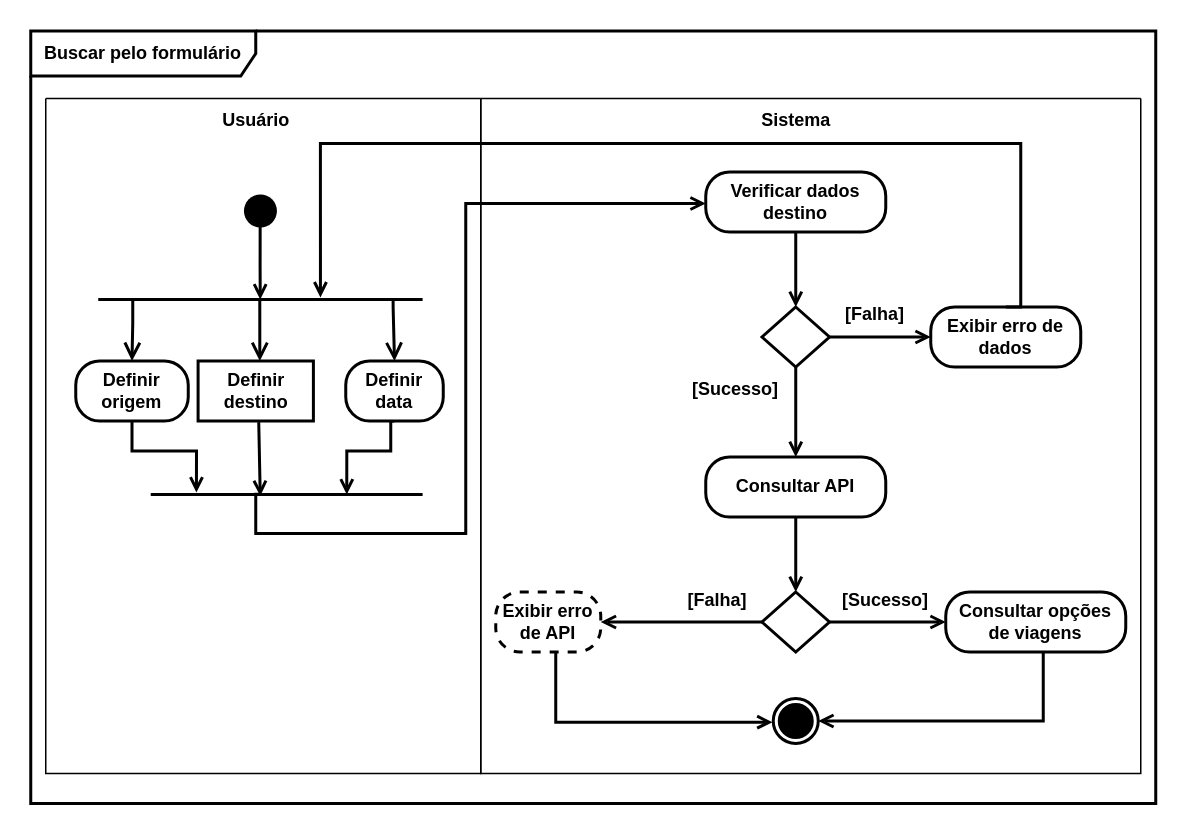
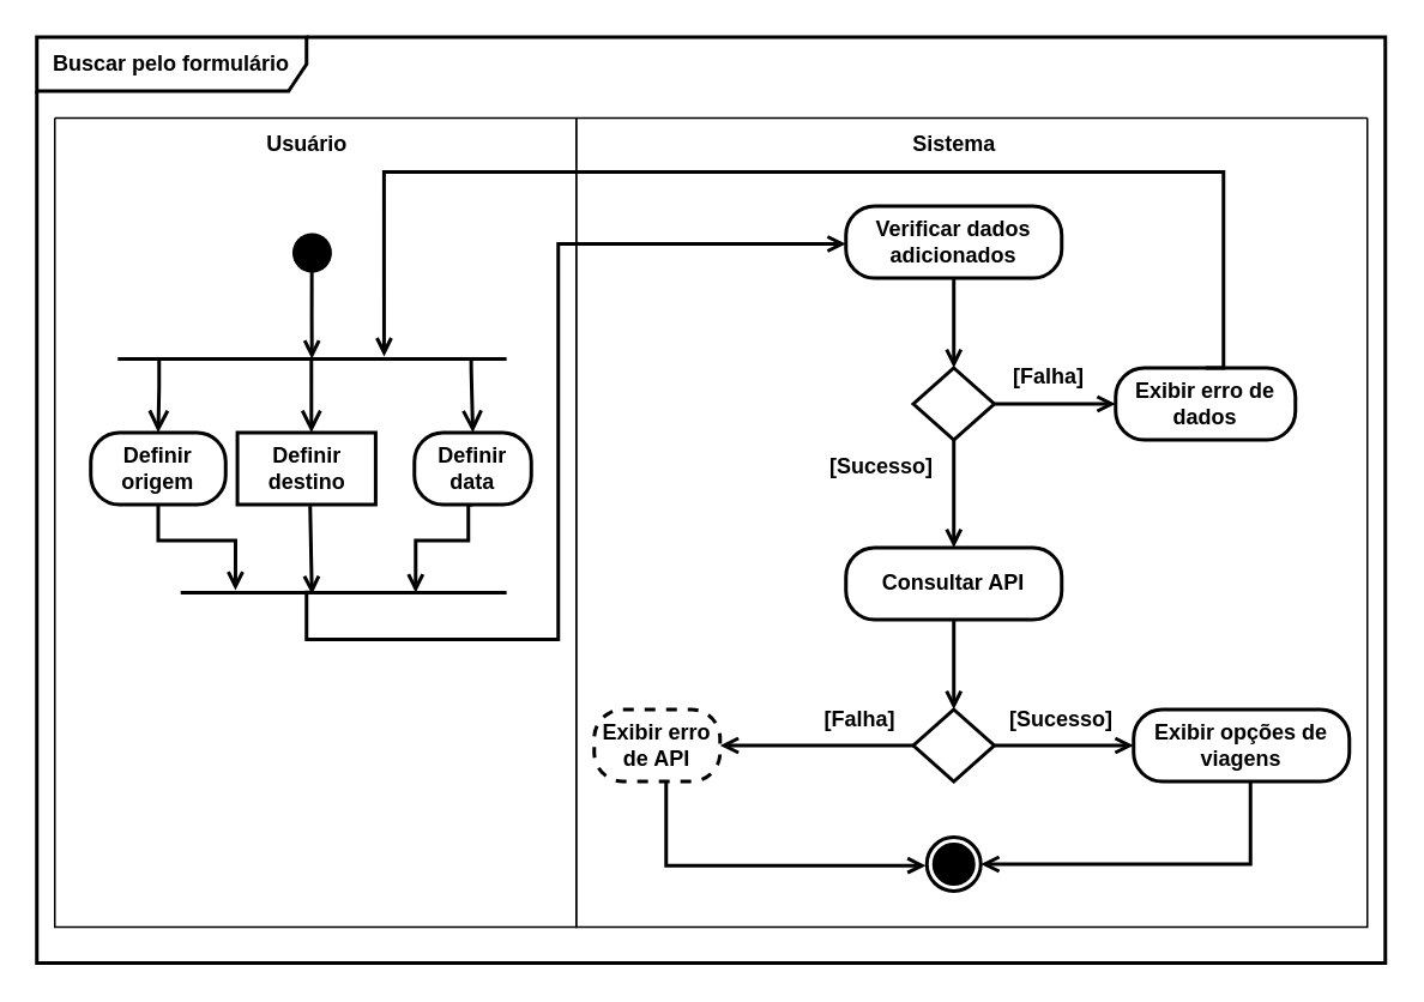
  <mxCell id="0" />
  <mxCell id="1" parent="0" />
  <mxCell id="2" value="Buscar pelo formulário" style="shape=umlFrame;whiteSpace=wrap;html=1;pointerEvents=0;width=150;height=30;strokeWidth=2;fontStyle=1" vertex="1" parent="1"><mxGeometry x="20" y="20" width="750" height="515" as="geometry" /></mxCell>
  <mxCell id="3" style="edgeStyle=orthogonalEdgeStyle;rounded=0;orthogonalLoop=1;jettySize=auto;html=1;endArrow=open;endFill=0;exitX=0.403;exitY=0.494;exitDx=0;exitDy=0;exitPerimeter=0;strokeWidth=2;" edge="1" parent="1" source="4"><mxGeometry relative="1" as="geometry"><Array as="points"><mxPoint x="170" y="329" /><mxPoint x="170" y="355" /><mxPoint x="310" y="355" /><mxPoint x="310" y="135" /><mxPoint x="470" y="135" /></Array><mxPoint x="232.319" y="939.152" as="sourcePoint" /><mxPoint x="470" y="135" as="targetPoint" /></mxGeometry></mxCell>
  <mxCell id="4" value="" style="line;strokeWidth=2;fillColor=none;align=left;verticalAlign=middle;spacingTop=-1;spacingLeft=3;spacingRight=3;rotatable=0;labelPosition=right;points=[];portConstraint=eastwest;strokeColor=inherit;fontStyle=1" vertex="1" parent="1"><mxGeometry x="100" y="310" width="181.25" height="38" as="geometry" /></mxCell>
  <mxCell id="5" value="" style="line;strokeWidth=2;fillColor=none;align=left;verticalAlign=middle;spacingTop=-1;spacingLeft=3;spacingRight=3;rotatable=0;labelPosition=right;points=[];portConstraint=eastwest;strokeColor=inherit;fontStyle=1" vertex="1" parent="1"><mxGeometry x="65" y="180" width="216.25" height="38" as="geometry" /></mxCell>
  <mxCell id="6" value="" style="endArrow=open;html=1;rounded=0;endFill=0;strokeWidth=2;fontStyle=1;exitX=0.526;exitY=1.019;exitDx=0;exitDy=0;exitPerimeter=0;" edge="1" parent="1" source="10"><mxGeometry width="50" height="50" relative="1" as="geometry"><mxPoint x="172.54" y="280" as="sourcePoint" /><mxPoint x="173" y="330" as="targetPoint" /></mxGeometry></mxCell>
  <mxCell id="7" value="" style="endArrow=open;html=1;rounded=0;entryX=0.721;entryY=0.501;entryDx=0;entryDy=0;entryPerimeter=0;endFill=0;strokeWidth=2;edgeStyle=orthogonalEdgeStyle;exitX=0.5;exitY=1;exitDx=0;exitDy=0;fontStyle=1" edge="1" parent="1" source="14" target="4"><mxGeometry width="50" height="50" relative="1" as="geometry"><mxPoint x="325" y="280" as="sourcePoint" /><mxPoint x="245" y="320" as="targetPoint" /><Array as="points"><mxPoint x="260" y="280" /><mxPoint x="260" y="300" /><mxPoint x="230" y="300" /><mxPoint x="230" y="329" /></Array></mxGeometry></mxCell>
  <mxCell id="8" value="" style="edgeStyle=orthogonalEdgeStyle;html=1;verticalAlign=bottom;endArrow=open;endSize=8;rounded=0;entryX=0.5;entryY=0;entryDx=0;entryDy=0;exitX=0.111;exitY=0.523;exitDx=0;exitDy=0;exitPerimeter=0;strokeWidth=2;fontStyle=1" edge="1" parent="1" source="5" target="15"><mxGeometry relative="1" as="geometry"><mxPoint x="28.68" y="239.96" as="targetPoint" /><Array as="points"><mxPoint x="88" y="200" /><mxPoint x="88" y="215" /><mxPoint x="88" y="215" /></Array><mxPoint x="45" y="210" as="sourcePoint" /></mxGeometry></mxCell>
  <mxCell id="9" value="" style="edgeStyle=orthogonalEdgeStyle;html=1;verticalAlign=bottom;endArrow=open;endSize=8;rounded=0;exitX=0.498;exitY=0.504;exitDx=0;exitDy=0;exitPerimeter=0;strokeWidth=2;fontStyle=1" edge="1" parent="1" source="5" target="10"><mxGeometry relative="1" as="geometry"><mxPoint x="173.19" y="240.56" as="targetPoint" /><Array as="points"><mxPoint x="173" y="220" /><mxPoint x="173" y="220" /></Array><mxPoint x="241" y="210" as="sourcePoint" /></mxGeometry></mxCell>
  <mxCell id="10" value="Definir destino" style="whiteSpace=wrap;html=1;arcSize=40;fontColor=#000000;fillColor=#FFFFFF;strokeColor=#000000;strokeWidth=2;fontStyle=1;rounded=0;" vertex="1" parent="1"><mxGeometry x="131.56" y="240" width="76.87" height="40" as="geometry" /></mxCell>
  <mxCell id="11" value="" style="edgeStyle=orthogonalEdgeStyle;html=1;verticalAlign=bottom;endArrow=open;endSize=8;rounded=0;strokeWidth=2;entryX=0.5;entryY=0;entryDx=0;entryDy=0;fontStyle=1;exitX=0.909;exitY=0.5;exitDx=0;exitDy=0;exitPerimeter=0;" edge="1" parent="1" source="5" target="14"><mxGeometry relative="1" as="geometry"><mxPoint x="322.5" y="240" as="targetPoint" /><Array as="points"><mxPoint x="262" y="205" /><mxPoint x="262" y="205" /></Array><mxPoint x="260" y="205" as="sourcePoint" /></mxGeometry></mxCell>
  <mxCell id="12" style="edgeStyle=orthogonalEdgeStyle;rounded=0;orthogonalLoop=1;jettySize=auto;html=1;entryX=0.168;entryY=0.464;entryDx=0;entryDy=0;entryPerimeter=0;strokeWidth=2;fontStyle=1;endArrow=open;endFill=0;" edge="1" parent="1" source="15" target="4"><mxGeometry relative="1" as="geometry"><Array as="points"><mxPoint x="88" y="300" /><mxPoint x="130" y="300" /><mxPoint x="130" y="328" /></Array></mxGeometry></mxCell>
  <mxCell id="13" style="edgeStyle=orthogonalEdgeStyle;rounded=0;orthogonalLoop=1;jettySize=auto;html=1;endArrow=open;endFill=0;strokeWidth=2;exitX=0.494;exitY=0.854;exitDx=0;exitDy=0;exitPerimeter=0;" edge="1" parent="1" source="16"><mxGeometry relative="1" as="geometry"><mxPoint x="173.13" y="155" as="sourcePoint" /><mxPoint x="173" y="199" as="targetPoint" /></mxGeometry></mxCell>
  <mxCell id="14" value="Definir data" style="rounded=1;whiteSpace=wrap;html=1;arcSize=40;fontColor=#000000;fillColor=#FFFFFF;strokeColor=#000000;strokeWidth=2;fontStyle=1" vertex="1" parent="1"><mxGeometry x="230" y="240" width="65" height="40" as="geometry" /></mxCell>
  <mxCell id="15" value="Definir origem" style="rounded=1;whiteSpace=wrap;html=1;arcSize=40;fontColor=#000000;fillColor=#FFFFFF;strokeColor=#000000;strokeWidth=2;fontStyle=1" vertex="1" parent="1"><mxGeometry x="50" y="240" width="75" height="40" as="geometry" /></mxCell>
  <mxCell id="16" value="" style="ellipse;html=1;shape=startState;fillColor=light-dark(#000000,#000000);strokeColor=none;strokeWidth=2;fontStyle=1" vertex="1" parent="1"><mxGeometry x="158.12" y="125" width="30" height="30" as="geometry" /></mxCell>
  <mxCell id="17" value="Usuário" style="text;html=1;align=center;verticalAlign=middle;resizable=0;points=[];autosize=1;strokeColor=none;fillColor=none;fontStyle=1" vertex="1" parent="1"><mxGeometry x="139.99" width="60" height="30" as="geometry" y="65" /></mxCell>
  <mxCell id="18" style="edgeStyle=orthogonalEdgeStyle;rounded=0;orthogonalLoop=1;jettySize=auto;html=1;entryX=0.5;entryY=0;entryDx=0;entryDy=0;endArrow=open;endFill=0;strokeWidth=2;" edge="1" parent="1" source="19" target="22"><mxGeometry relative="1" as="geometry" /></mxCell>
- <mxCell id="19" value="Verificar dados destino" style="rounded=1;whiteSpace=wrap;html=1;arcSize=40;fontColor=#000000;fillColor=#FFFFFF;strokeColor=#000000;strokeWidth=2;fontStyle=1" vertex="1" parent="1"><mxGeometry x="470" y="114" width="120" height="40" as="geometry" /></mxCell>
+ <mxCell id="19" value="Verificar dados adicionados" style="rounded=1;whiteSpace=wrap;html=1;arcSize=40;fontColor=#000000;fillColor=#FFFFFF;strokeColor=#000000;strokeWidth=2;fontStyle=1" vertex="1" parent="1"><mxGeometry x="470" y="114" width="120" height="40" as="geometry" /></mxCell>
  <mxCell id="20" style="edgeStyle=orthogonalEdgeStyle;rounded=0;orthogonalLoop=1;jettySize=auto;html=1;entryX=0;entryY=0.5;entryDx=0;entryDy=0;endArrow=open;endFill=0;strokeWidth=2;" edge="1" parent="1" source="22" target="23"><mxGeometry relative="1" as="geometry" /></mxCell>
  <mxCell id="21" style="edgeStyle=orthogonalEdgeStyle;rounded=0;orthogonalLoop=1;jettySize=auto;html=1;entryX=0.5;entryY=0;entryDx=0;entryDy=0;strokeWidth=2;endArrow=open;endFill=0;" edge="1" parent="1" source="22" target="25"><mxGeometry relative="1" as="geometry" /></mxCell>
  <mxCell id="22" value="" style="rhombus;whiteSpace=wrap;html=1;fontStyle=1;strokeWidth=2;container=0;" vertex="1" parent="1"><mxGeometry x="507.5" y="204" width="45" height="40" as="geometry" /></mxCell>
  <mxCell id="23" value="Exibir erro de dados" style="rounded=1;whiteSpace=wrap;html=1;arcSize=40;fontColor=#000000;fillColor=#FFFFFF;strokeColor=#000000;strokeWidth=2;fontStyle=1" vertex="1" parent="1"><mxGeometry x="620" y="204" width="100" height="40" as="geometry" /></mxCell>
  <mxCell id="24" style="edgeStyle=orthogonalEdgeStyle;rounded=0;orthogonalLoop=1;jettySize=auto;html=1;entryX=0.5;entryY=0;entryDx=0;entryDy=0;endArrow=open;endFill=0;strokeWidth=2;" edge="1" parent="1" source="25" target="32"><mxGeometry relative="1" as="geometry" /></mxCell>
  <mxCell id="25" value="Consultar API" style="rounded=1;whiteSpace=wrap;html=1;arcSize=40;fontColor=#000000;fillColor=#FFFFFF;strokeColor=#000000;strokeWidth=2;fontStyle=1" vertex="1" parent="1"><mxGeometry x="470" y="304" width="120" height="40" as="geometry" /></mxCell>
  <mxCell id="26" value="[Falha]" style="text;html=1;align=center;verticalAlign=middle;whiteSpace=wrap;rounded=0;strokeWidth=2;fontStyle=1" vertex="1" parent="1"><mxGeometry x="552.5" y="194" width="60" height="30" as="geometry" /></mxCell>
  <mxCell id="27" value="[Sucesso]" style="text;html=1;align=center;verticalAlign=middle;whiteSpace=wrap;rounded=0;strokeWidth=2;fontStyle=1" vertex="1" parent="1"><mxGeometry x="460" y="244" width="60" height="30" as="geometry" /></mxCell>
  <mxCell id="28" style="edgeStyle=orthogonalEdgeStyle;rounded=0;orthogonalLoop=1;jettySize=auto;html=1;entryX=-0.017;entryY=0.527;entryDx=0;entryDy=0;endArrow=open;endFill=0;strokeWidth=2;entryPerimeter=0;" edge="1" parent="1" source="29" target="40"><mxGeometry relative="1" as="geometry"><Array as="points"><mxPoint x="370" y="480" /><mxPoint x="515" y="480" /></Array></mxGeometry></mxCell>
  <mxCell id="29" value="Exibir erro de API" style="rounded=1;whiteSpace=wrap;html=1;arcSize=40;fontColor=#000000;fillColor=#FFFFFF;strokeColor=#000000;strokeWidth=2;fontStyle=1;dashed=1;" vertex="1" parent="1"><mxGeometry x="330" y="394" width="70" height="40" as="geometry" /></mxCell>
  <mxCell id="30" style="edgeStyle=orthogonalEdgeStyle;rounded=0;orthogonalLoop=1;jettySize=auto;html=1;endArrow=open;endFill=0;strokeWidth=2;" edge="1" parent="1" source="32" target="34"><mxGeometry relative="1" as="geometry" /></mxCell>
  <mxCell id="31" style="edgeStyle=orthogonalEdgeStyle;rounded=0;orthogonalLoop=1;jettySize=auto;html=1;endArrow=open;endFill=0;strokeWidth=2;" edge="1" parent="1" source="32" target="29"><mxGeometry relative="1" as="geometry" /></mxCell>
  <mxCell id="32" value="" style="rhombus;whiteSpace=wrap;html=1;fontStyle=1;strokeWidth=2;container=0;" vertex="1" parent="1"><mxGeometry x="507.5" y="394" width="45" height="40" as="geometry" /></mxCell>
  <mxCell id="33" style="edgeStyle=orthogonalEdgeStyle;rounded=0;orthogonalLoop=1;jettySize=auto;html=1;entryX=1;entryY=0.5;entryDx=0;entryDy=0;endArrow=open;endFill=0;strokeWidth=2;" edge="1" parent="1" target="40"><mxGeometry relative="1" as="geometry"><Array as="points"><mxPoint x="695" y="480" /></Array><mxPoint x="695" y="434" as="sourcePoint" /><mxPoint x="580" y="499" as="targetPoint" /></mxGeometry></mxCell>
- <mxCell id="34" value="Consultar opções de viagens" style="rounded=1;whiteSpace=wrap;html=1;arcSize=40;fontColor=#000000;fillColor=#FFFFFF;strokeColor=#000000;strokeWidth=2;fontStyle=1" vertex="1" parent="1"><mxGeometry x="630" y="394" width="120" height="40" as="geometry" /></mxCell>
+ <mxCell id="34" value="Exibir opções de viagens" style="rounded=1;whiteSpace=wrap;html=1;arcSize=40;fontColor=#000000;fillColor=#FFFFFF;strokeColor=#000000;strokeWidth=2;fontStyle=1" vertex="1" parent="1"><mxGeometry x="630" y="394" width="120" height="40" as="geometry" /></mxCell>
  <mxCell id="35" value="Sistema" style="text;html=1;align=center;verticalAlign=middle;resizable=0;points=[];autosize=1;strokeColor=none;fillColor=none;fontStyle=1" vertex="1" parent="1"><mxGeometry x="495" width="70" height="30" as="geometry" y="65" /></mxCell>
  <mxCell id="36" value="[Falha]" style="text;html=1;align=center;verticalAlign=middle;whiteSpace=wrap;rounded=0;strokeWidth=2;fontStyle=1" vertex="1" parent="1"><mxGeometry x="447.5" y="385" width="60" height="30" as="geometry" /></mxCell>
  <mxCell id="37" value="[Sucesso]" style="text;html=1;align=center;verticalAlign=middle;whiteSpace=wrap;rounded=0;strokeWidth=2;fontStyle=1" vertex="1" parent="1"><mxGeometry x="560" y="385" width="60" height="30" as="geometry" /></mxCell>
  <mxCell id="38" value="" style="swimlane;startSize=0;" vertex="1" parent="1"><mxGeometry x="30" width="290" height="450" as="geometry" y="65" /></mxCell>
  <mxCell id="39" value="" style="swimlane;startSize=0;" vertex="1" parent="1"><mxGeometry x="320" width="440" height="450" as="geometry" y="65" /></mxCell>
  <mxCell id="40" value="" style="ellipse;html=1;shape=endState;fillColor=light-dark(#000000,#000000);strokeColor=default;strokeWidth=2;fontStyle=1" vertex="1" parent="39"><mxGeometry x="195" y="400" width="30" height="30" as="geometry" /></mxCell>
  <mxCell id="41" style="edgeStyle=orthogonalEdgeStyle;rounded=0;orthogonalLoop=1;jettySize=auto;html=1;entryX=0.685;entryY=0.463;entryDx=0;entryDy=0;entryPerimeter=0;strokeWidth=2;exitX=0.5;exitY=0;exitDx=0;exitDy=0;endArrow=open;endFill=0;" edge="1" parent="1" source="23" target="5"><mxGeometry relative="1" as="geometry"><Array as="points"><mxPoint x="680" y="95" /><mxPoint x="213" y="95" /></Array></mxGeometry></mxCell>
